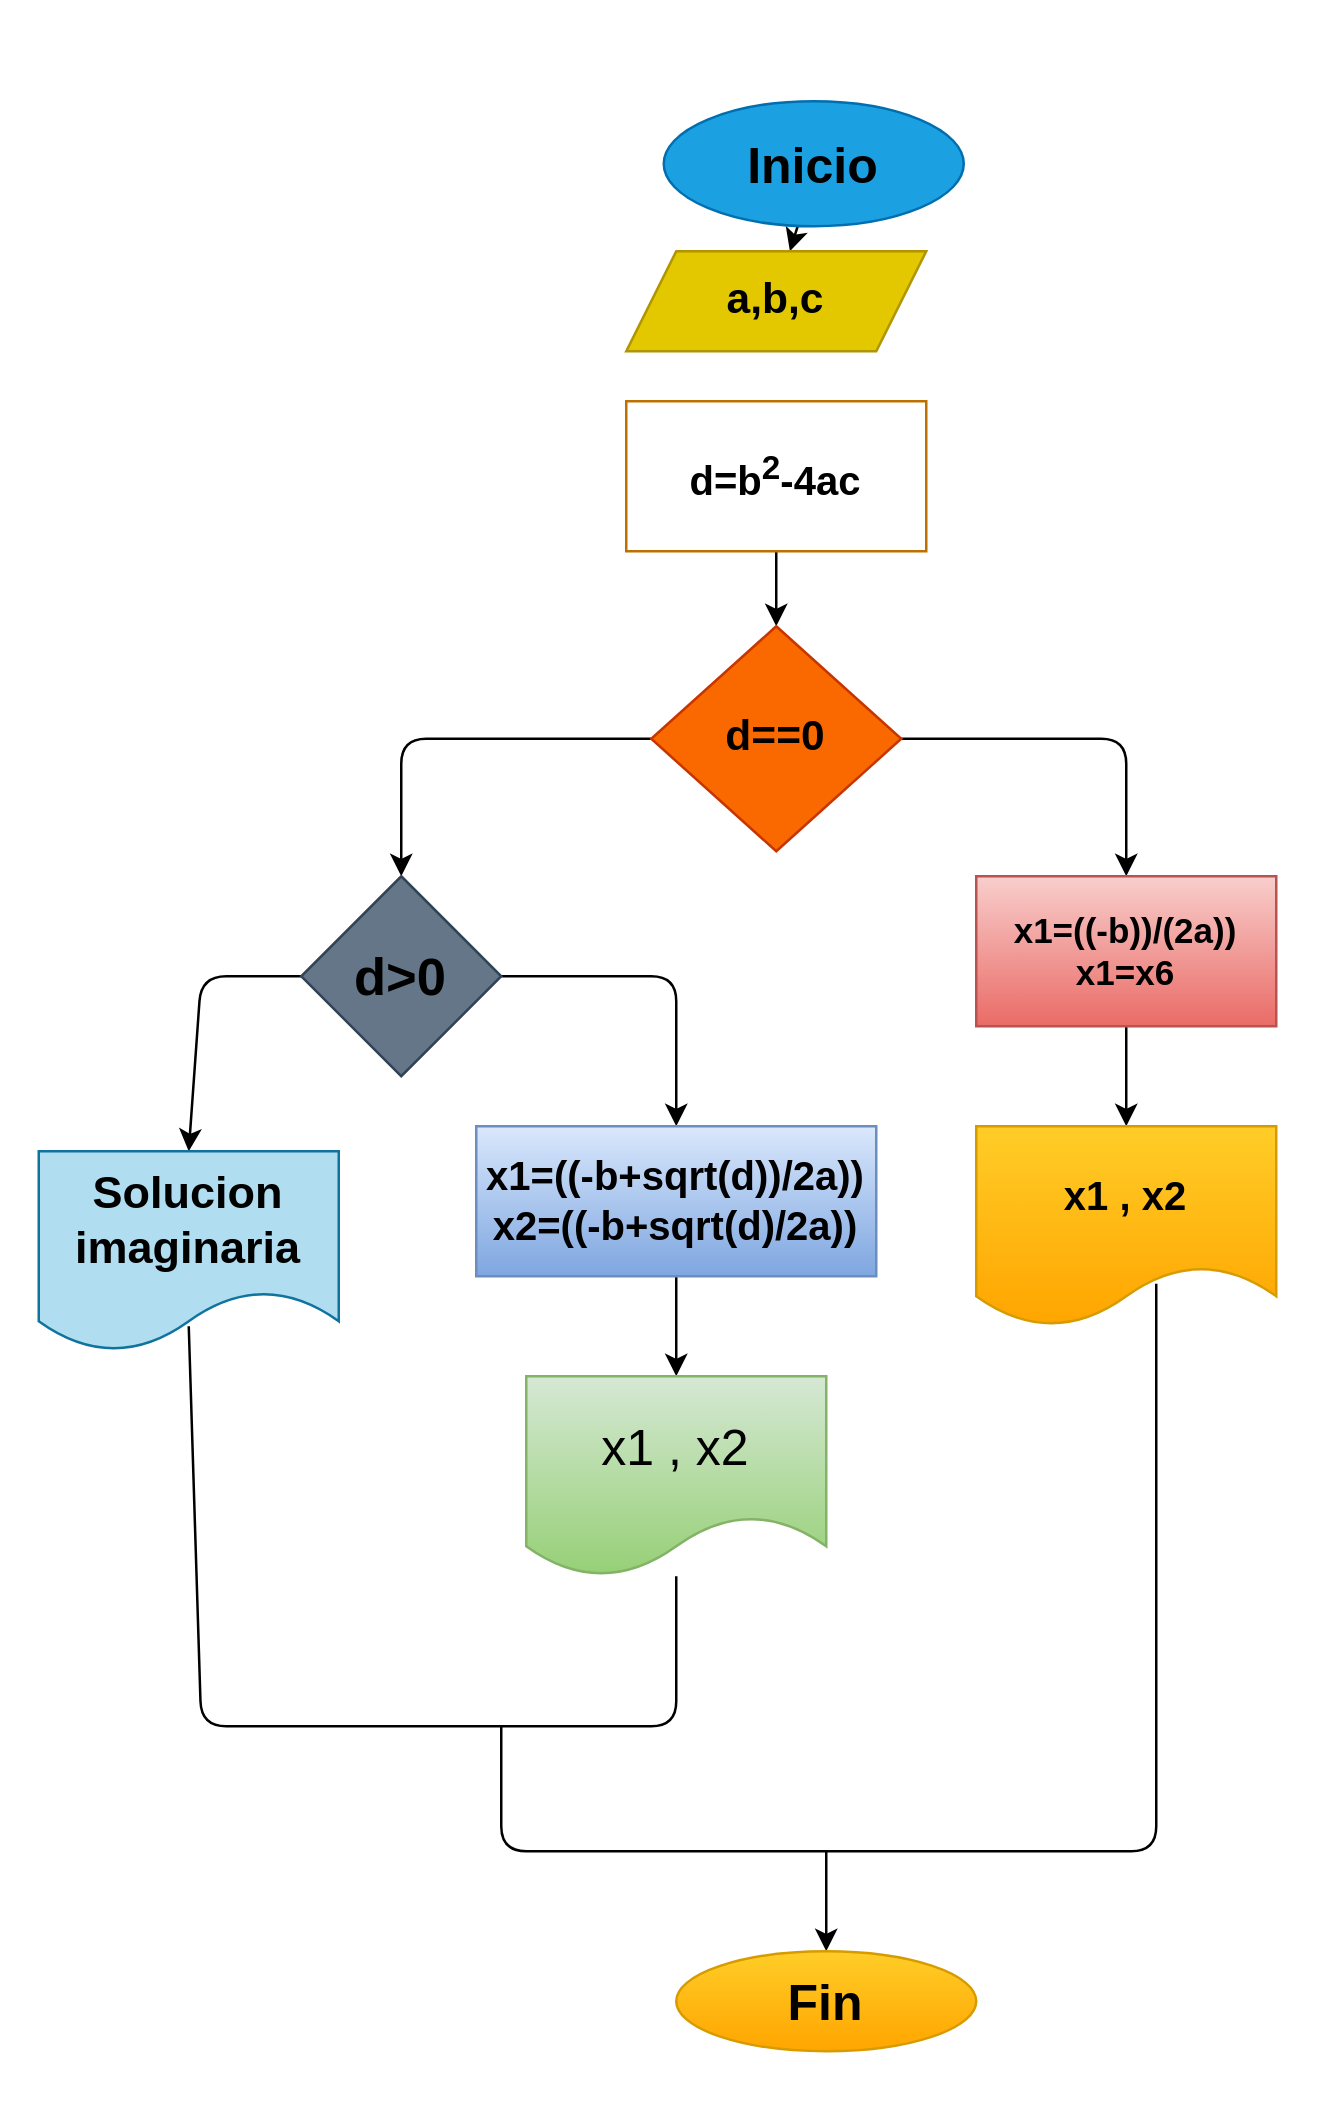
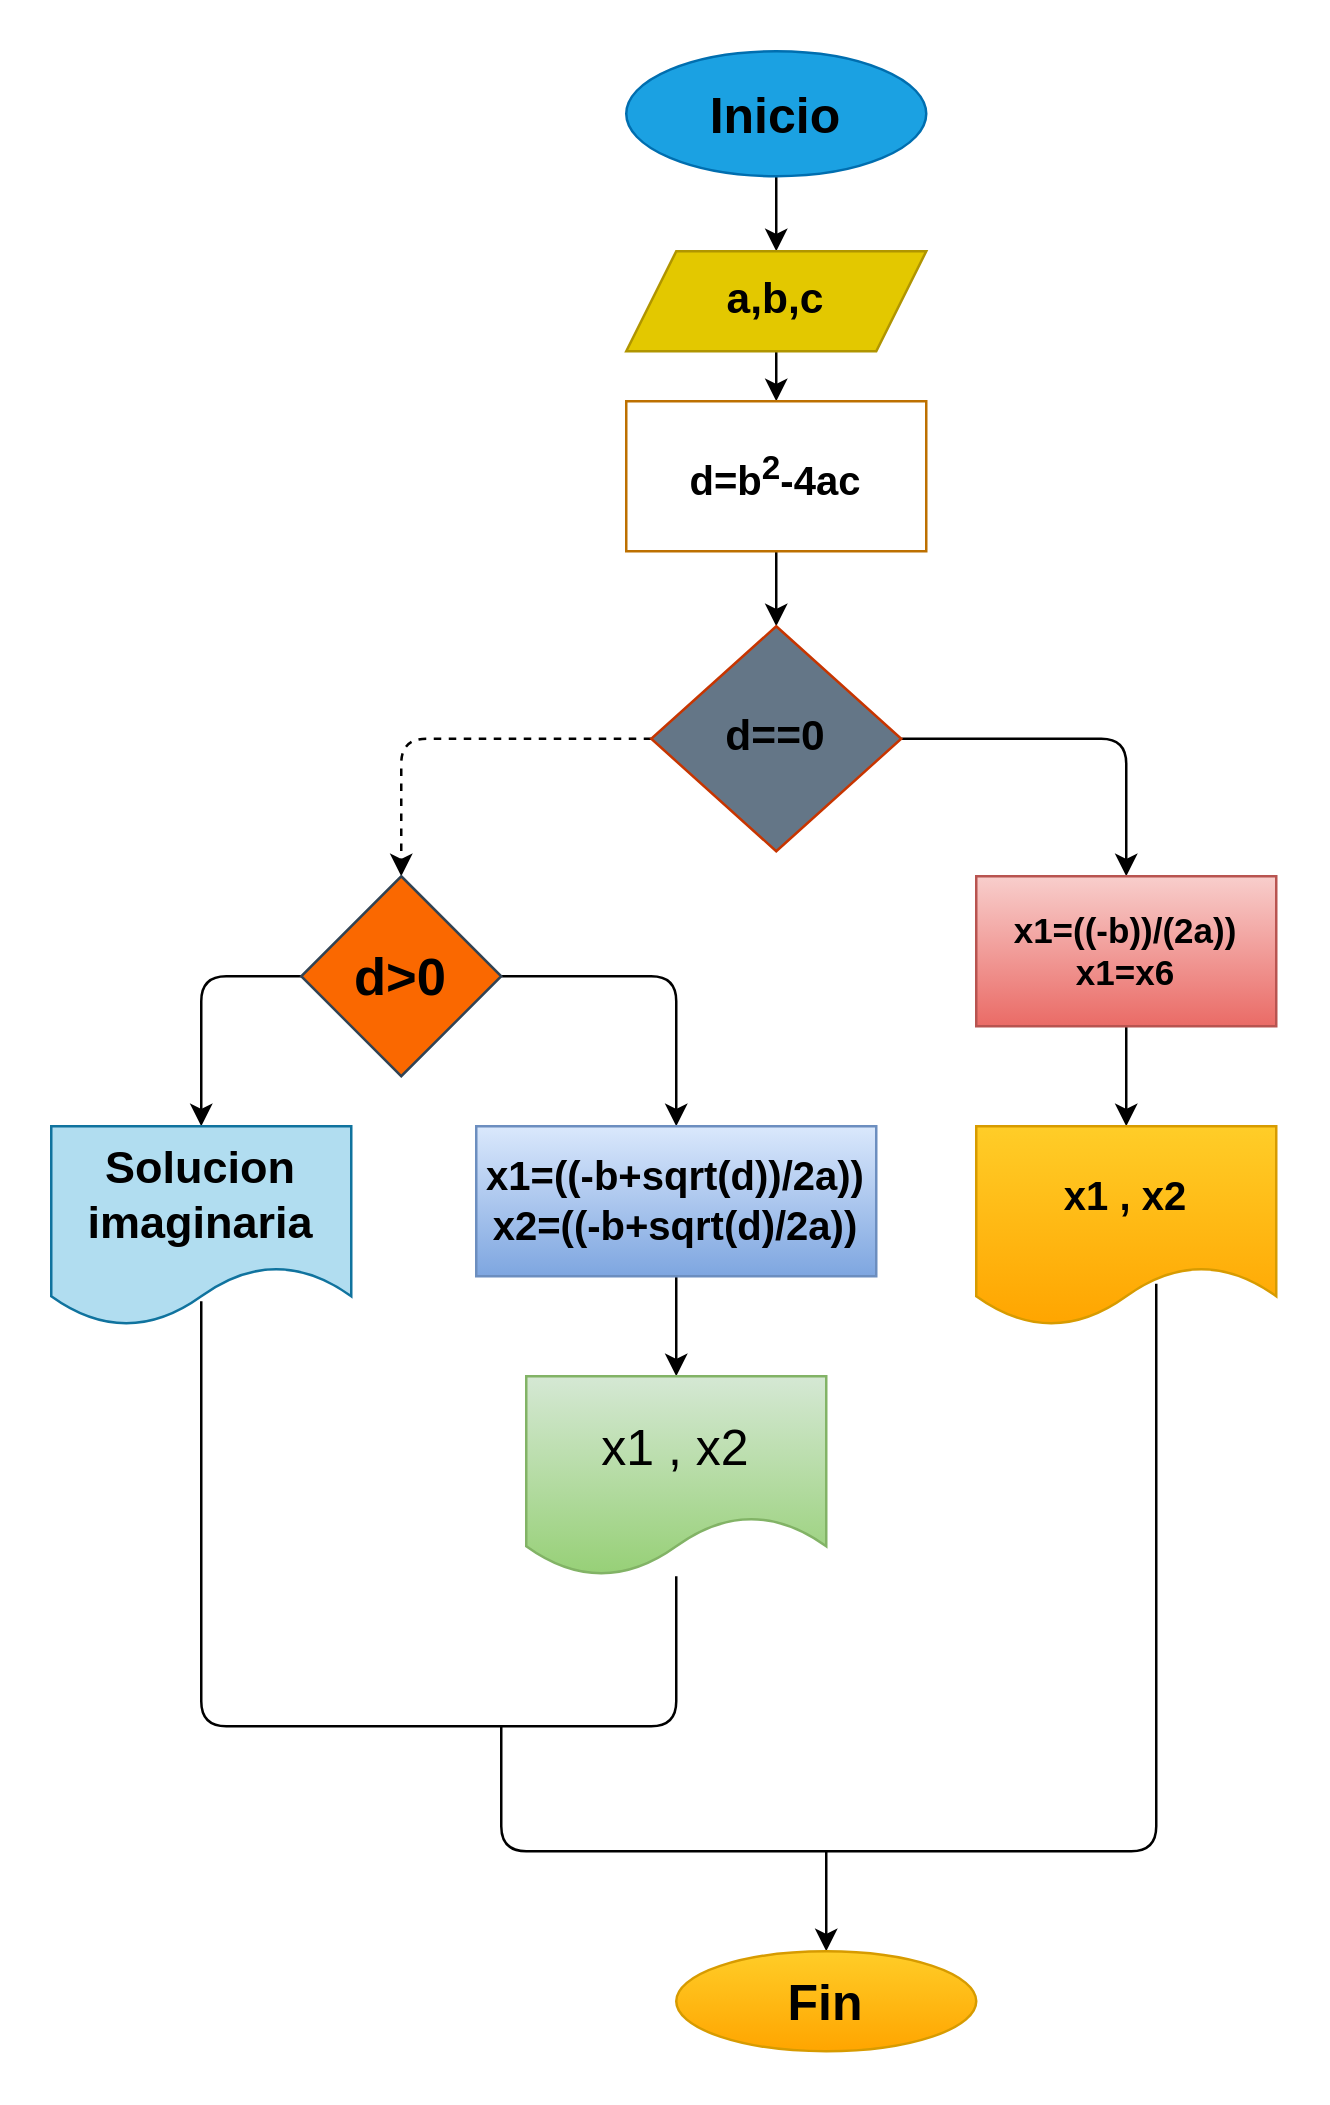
  <mxCell id="0" />
  <mxCell id="1" parent="0" />
  <mxCell id="2" value="" style="edgeStyle=none;html=1;fontSize=20;" parent="1" source="3" target="5" edge="1"><mxGeometry relative="1" as="geometry" /></mxCell>
- <mxCell id="3" value="&lt;b&gt;&lt;font color=&quot;#000000&quot; style=&quot;font-size: 20px;&quot;&gt;Inicio&lt;/font&gt;&lt;/b&gt;" style="ellipse;whiteSpace=wrap;html=1;fillColor=#1ba1e2;fontColor=#ffffff;strokeColor=#006EAF;" parent="1" vertex="1"><mxGeometry x="265" y="40" width="120" height="50" as="geometry" /></mxCell>
+ <mxCell id="3" value="&lt;b&gt;&lt;font color=&quot;#000000&quot; style=&quot;font-size: 20px;&quot;&gt;Inicio&lt;/font&gt;&lt;/b&gt;" style="ellipse;whiteSpace=wrap;html=1;fillColor=#1ba1e2;fontColor=#ffffff;strokeColor=#006EAF;" parent="1" vertex="1"><mxGeometry x="250" y="20" width="120" height="50" as="geometry" /></mxCell>
+ <mxCell id="4" value="" style="edgeStyle=none;html=1;fontSize=16;" parent="1" source="5" target="7" edge="1"><mxGeometry relative="1" as="geometry" /></mxCell>
  <mxCell id="5" value="&lt;span style=&quot;font-size: 17px;&quot;&gt;&lt;b&gt;a,b,c&lt;/b&gt;&lt;/span&gt;" style="shape=parallelogram;perimeter=parallelogramPerimeter;whiteSpace=wrap;html=1;fixedSize=1;fillColor=#e3c800;fontColor=#000000;strokeColor=#B09500;" parent="1" vertex="1"><mxGeometry x="250" y="100" width="120" height="40" as="geometry" /></mxCell>
  <mxCell id="6" value="" style="edgeStyle=none;html=1;" parent="1" source="7" target="10" edge="1"><mxGeometry relative="1" as="geometry" /></mxCell>
  <mxCell id="7" value="&lt;b style=&quot;font-size: 16px;&quot;&gt;d=b&lt;sup&gt;2&lt;/sup&gt;-4ac&lt;/b&gt;" style="whiteSpace=wrap;html=1;fillColor=#ffffff;fontColor=#000000;strokeColor=#BD7000;" parent="1" vertex="1"><mxGeometry x="250" y="160" width="120" height="60" as="geometry" /></mxCell>
- <mxCell id="8" value="" style="edgeStyle=none;html=1;fontSize=16;entryX=0.5;entryY=0;entryDx=0;entryDy=0;" parent="1" source="10" target="15" edge="1"><mxGeometry relative="1" as="geometry"><mxPoint x="160" y="350" as="targetPoint" /><Array as="points"><mxPoint x="160" y="295" /></Array></mxGeometry></mxCell>
+ <mxCell id="8" value="" style="edgeStyle=none;html=1;fontSize=16;entryX=0.5;entryY=0;entryDx=0;entryDy=0;dashed=1;" parent="1" source="10" target="15" edge="1"><mxGeometry relative="1" as="geometry"><mxPoint x="160" y="350" as="targetPoint" /><Array as="points"><mxPoint x="160" y="295" /></Array></mxGeometry></mxCell>
  <mxCell id="9" style="edgeStyle=none;html=1;entryX=0.5;entryY=0;entryDx=0;entryDy=0;fontSize=16;" parent="1" source="10" target="12" edge="1"><mxGeometry relative="1" as="geometry"><Array as="points"><mxPoint x="450" y="295" /></Array></mxGeometry></mxCell>
- <mxCell id="10" value="&lt;b&gt;&lt;font style=&quot;font-size: 17px;&quot;&gt;d==0&lt;/font&gt;&lt;/b&gt;" style="rhombus;whiteSpace=wrap;html=1;fillColor=#fa6800;fontColor=#000000;strokeColor=#C73500;" parent="1" vertex="1"><mxGeometry x="260" y="250" width="100" height="90" as="geometry" /></mxCell>
+ <mxCell id="10" value="&lt;b&gt;&lt;font style=&quot;font-size: 17px;&quot;&gt;d==0&lt;/font&gt;&lt;/b&gt;" style="rhombus;whiteSpace=wrap;html=1;fillColor=#647687;fontColor=#000000;strokeColor=#C73500;" parent="1" vertex="1"><mxGeometry x="260" y="250" width="100" height="90" as="geometry" /></mxCell>
  <mxCell id="11" value="" style="edgeStyle=none;html=1;fontSize=16;" parent="1" source="12" target="20" edge="1"><mxGeometry relative="1" as="geometry" /></mxCell>
  <mxCell id="12" value="&lt;b style=&quot;font-size: 14px;&quot;&gt;&lt;font style=&quot;font-size: 14px;&quot; color=&quot;#000000&quot;&gt;x1=((-b))/(2a))&lt;br&gt;x1=x6&lt;/font&gt;&lt;/b&gt;" style="whiteSpace=wrap;html=1;fillColor=#f8cecc;gradientColor=#ea6b66;strokeColor=#b85450;" parent="1" vertex="1"><mxGeometry x="390" y="350" width="120" height="60" as="geometry" /></mxCell>
  <mxCell id="13" value="" style="edgeStyle=none;html=1;fontSize=16;" parent="1" source="15" target="17" edge="1"><mxGeometry relative="1" as="geometry"><Array as="points"><mxPoint x="270" y="390" /></Array></mxGeometry></mxCell>
  <mxCell id="14" value="" style="edgeStyle=none;html=1;fontSize=16;entryX=0.5;entryY=0;entryDx=0;entryDy=0;" parent="1" source="15" target="18" edge="1"><mxGeometry relative="1" as="geometry"><mxPoint x="80" y="450" as="targetPoint" /><Array as="points"><mxPoint x="80" y="390" /></Array></mxGeometry></mxCell>
- <mxCell id="15" value="&lt;b&gt;&lt;font color=&quot;#000000&quot; style=&quot;font-size: 21px;&quot;&gt;d&amp;gt;0&lt;/font&gt;&lt;/b&gt;" style="rhombus;whiteSpace=wrap;html=1;fontSize=16;fillColor=#647687;fontColor=#ffffff;strokeColor=#314354;" parent="1" vertex="1"><mxGeometry x="120" y="350" width="80" height="80" as="geometry" /></mxCell>
+ <mxCell id="15" value="&lt;b&gt;&lt;font color=&quot;#000000&quot; style=&quot;font-size: 21px;&quot;&gt;d&amp;gt;0&lt;/font&gt;&lt;/b&gt;" style="rhombus;whiteSpace=wrap;html=1;fontSize=16;fillColor=#fa6800;fontColor=#ffffff;strokeColor=#314354;" parent="1" vertex="1"><mxGeometry x="120" y="350" width="80" height="80" as="geometry" /></mxCell>
  <mxCell id="16" value="" style="edgeStyle=none;html=1;fontSize=16;" parent="1" source="17" target="19" edge="1"><mxGeometry relative="1" as="geometry" /></mxCell>
  <mxCell id="17" value="&lt;b&gt;&lt;font color=&quot;#000000&quot;&gt;x1=((-b+sqrt(d))/2a))&lt;br&gt;x2=((-b+sqrt(d)/2a))&lt;/font&gt;&lt;/b&gt;" style="whiteSpace=wrap;html=1;fontSize=16;fillColor=#dae8fc;gradientColor=#7ea6e0;strokeColor=#6c8ebf;" parent="1" vertex="1"><mxGeometry x="190" y="450" width="160" height="60" as="geometry" /></mxCell>
- <mxCell id="18" value="&lt;b&gt;&lt;font style=&quot;font-size: 18px;&quot; color=&quot;#000000&quot;&gt;Solucion imaginaria&lt;/font&gt;&lt;/b&gt;" style="shape=document;whiteSpace=wrap;html=1;boundedLbl=1;fontSize=16;fillColor=#b1ddf0;strokeColor=#10739e;" parent="1" vertex="1"><mxGeometry x="15" y="460" width="120" height="80" as="geometry" /></mxCell>
+ <mxCell id="18" value="&lt;b&gt;&lt;font style=&quot;font-size: 18px;&quot; color=&quot;#000000&quot;&gt;Solucion imaginaria&lt;/font&gt;&lt;/b&gt;" style="shape=document;whiteSpace=wrap;html=1;boundedLbl=1;fontSize=16;fillColor=#b1ddf0;strokeColor=#10739e;" parent="1" vertex="1"><mxGeometry x="20" y="450" width="120" height="80" as="geometry" /></mxCell>
  <mxCell id="19" value="&lt;font color=&quot;#000000&quot; style=&quot;font-size: 20px;&quot;&gt;x1 , x2&lt;/font&gt;" style="shape=document;whiteSpace=wrap;html=1;boundedLbl=1;fontSize=16;fillColor=#d5e8d4;gradientColor=#97d077;strokeColor=#82b366;" parent="1" vertex="1"><mxGeometry x="210" y="550" width="120" height="80" as="geometry" /></mxCell>
  <mxCell id="20" value="&lt;b&gt;&lt;font color=&quot;#000000&quot; style=&quot;font-size: 16px;&quot;&gt;x1 , x2&lt;/font&gt;&lt;/b&gt;" style="shape=document;whiteSpace=wrap;html=1;boundedLbl=1;fillColor=#ffcd28;gradientColor=#ffa500;strokeColor=#d79b00;" parent="1" vertex="1"><mxGeometry x="390" y="450" width="120" height="80" as="geometry" /></mxCell>
  <mxCell id="21" value="" style="endArrow=none;html=1;fontSize=16;exitX=0.5;exitY=0.875;exitDx=0;exitDy=0;exitPerimeter=0;" parent="1" source="18" target="19" edge="1"><mxGeometry width="50" height="50" relative="1" as="geometry"><mxPoint x="300" y="630" as="sourcePoint" /><mxPoint x="350" y="580" as="targetPoint" /><Array as="points"><mxPoint x="80" y="690" /><mxPoint x="270" y="690" /></Array></mxGeometry></mxCell>
  <mxCell id="22" value="" style="endArrow=none;html=1;fontSize=16;entryX=0.6;entryY=0.788;entryDx=0;entryDy=0;entryPerimeter=0;" parent="1" target="20" edge="1"><mxGeometry width="50" height="50" relative="1" as="geometry"><mxPoint x="200" y="690" as="sourcePoint" /><mxPoint x="350" y="580" as="targetPoint" /><Array as="points"><mxPoint x="200" y="740" /><mxPoint x="462" y="740" /></Array></mxGeometry></mxCell>
  <mxCell id="23" value="" style="endArrow=classic;html=1;fontSize=16;" parent="1" target="24" edge="1"><mxGeometry width="50" height="50" relative="1" as="geometry"><mxPoint x="330" y="740" as="sourcePoint" /><mxPoint x="330" y="780" as="targetPoint" /></mxGeometry></mxCell>
  <mxCell id="24" value="&lt;b&gt;&lt;font color=&quot;#000000&quot; style=&quot;font-size: 20px;&quot;&gt;Fin&lt;/font&gt;&lt;/b&gt;" style="ellipse;whiteSpace=wrap;html=1;fontSize=16;fillColor=#ffcd28;gradientColor=#ffa500;strokeColor=#d79b00;" parent="1" vertex="1"><mxGeometry x="270" y="780" width="120" height="40" as="geometry" /></mxCell>
